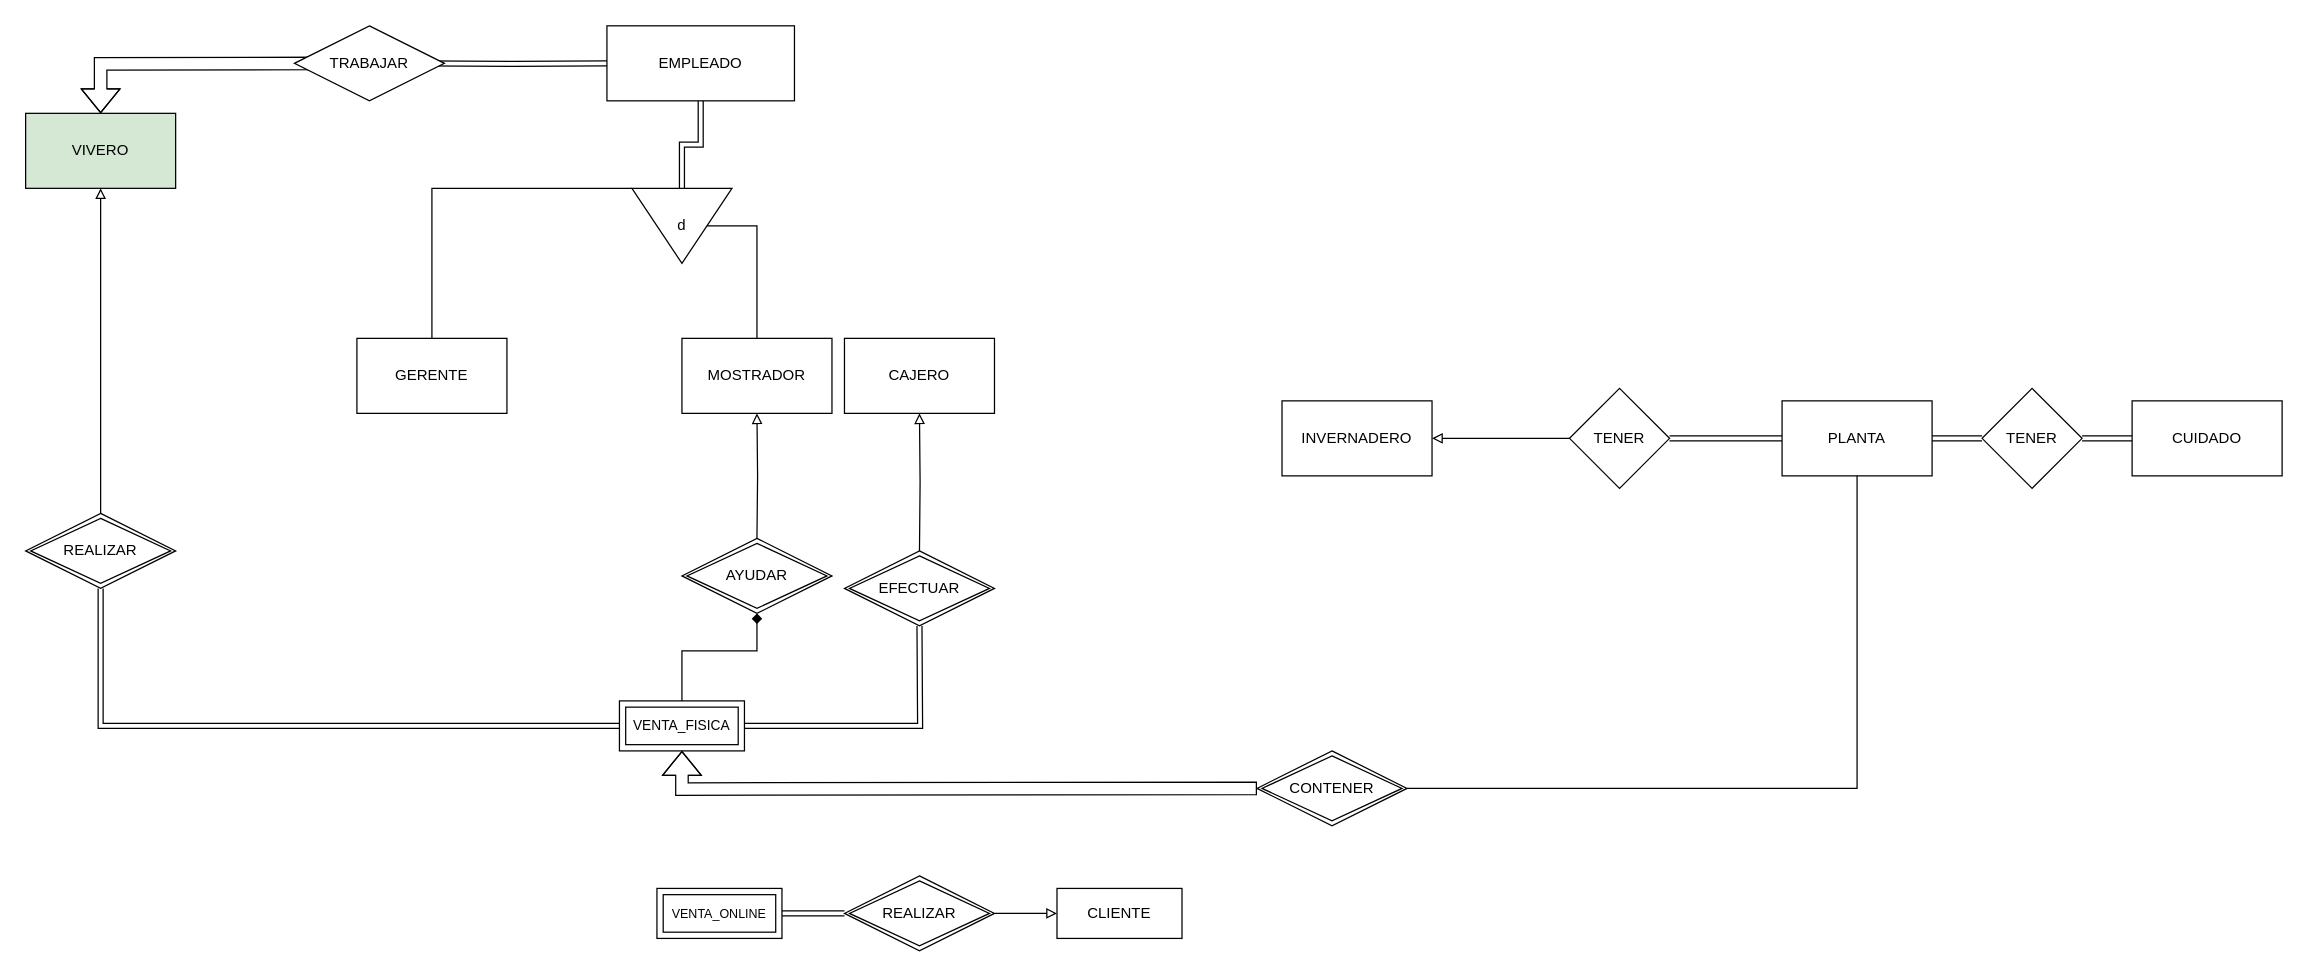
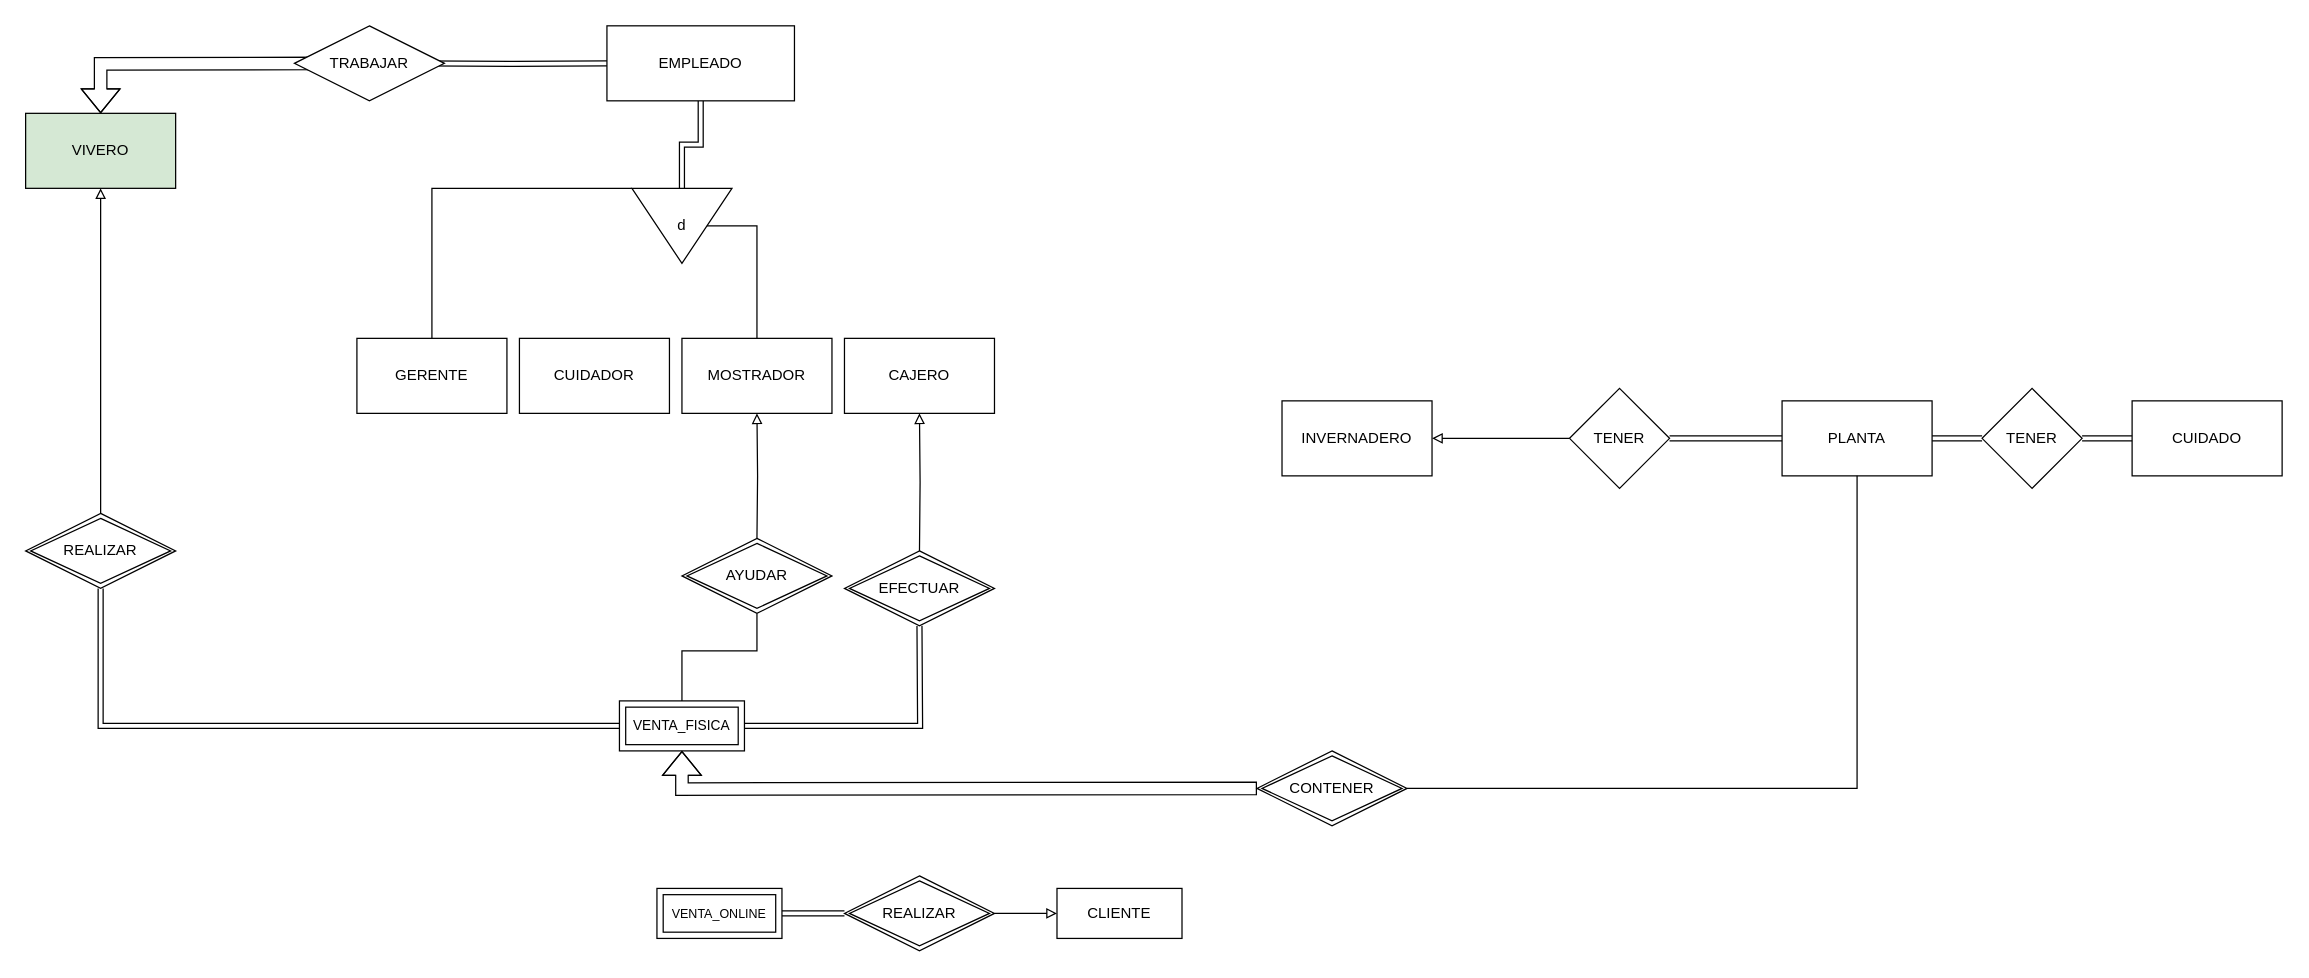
  <mxCell id="0" />
  <mxCell id="1" parent="0" />
  <mxCell id="2" value="&lt;div&gt;VIVERO&lt;/div&gt;" style="rounded=0;whiteSpace=wrap;html=1;fillColor=#d5e8d4;" vertex="1" parent="1"><mxGeometry x="20" y="90" width="120" height="60" as="geometry" /></mxCell>
  <mxCell id="3" value="" style="edgeStyle=orthogonalEdgeStyle;rounded=0;orthogonalLoop=1;jettySize=auto;html=1;shape=link;" edge="1" parent="1" source="4" target="6"><mxGeometry relative="1" as="geometry" /></mxCell>
  <mxCell id="4" value="EMPLEADO" style="rounded=0;whiteSpace=wrap;html=1;" vertex="1" parent="1"><mxGeometry x="485" y="20" width="150" height="60" as="geometry" /></mxCell>
  <mxCell id="5" value="PLANTA" style="rounded=0;whiteSpace=wrap;html=1;" vertex="1" parent="1"><mxGeometry x="1425" y="320" width="120" height="60" as="geometry" /></mxCell>
  <mxCell id="6" value="d" style="triangle;whiteSpace=wrap;html=1;rotation=90;gradientColor=none;horizontal=0;" vertex="1" parent="1"><mxGeometry x="515" y="140" width="60" height="80" as="geometry" /></mxCell>
  <mxCell id="7" value="&lt;div&gt;GERENTE&lt;/div&gt;" style="whiteSpace=wrap;html=1;fontSize=12;gradientColor=none;" vertex="1" parent="1"><mxGeometry x="285" y="270" width="120" height="60" as="geometry" /></mxCell>
+ <mxCell id="8" value="CUIDADOR" style="whiteSpace=wrap;html=1;fontSize=12;gradientColor=none;" vertex="1" parent="1"><mxGeometry x="415" y="270" width="120" height="60" as="geometry" /></mxCell>
  <mxCell id="9" value="MOSTRADOR" style="whiteSpace=wrap;html=1;fontSize=12;gradientColor=none;" vertex="1" parent="1"><mxGeometry x="545" y="270" width="120" height="60" as="geometry" /></mxCell>
  <mxCell id="10" value="CAJERO" style="whiteSpace=wrap;html=1;fontSize=12;gradientColor=none;" vertex="1" parent="1"><mxGeometry x="675" y="270" width="120" height="60" as="geometry" /></mxCell>
  <mxCell id="11" value="" style="endArrow=none;html=1;rounded=0;fontSize=12;exitX=0.5;exitY=0;exitDx=0;exitDy=0;entryX=0;entryY=1;entryDx=0;entryDy=0;entryPerimeter=0;" edge="1" parent="1" source="7" target="6"><mxGeometry width="50" height="50" relative="1" as="geometry"><mxPoint x="355" y="220" as="sourcePoint" /><mxPoint x="405" y="170" as="targetPoint" /><Array as="points"><mxPoint x="345" y="150" /></Array></mxGeometry></mxCell>
  <mxCell id="12" value="" style="endArrow=none;html=1;rounded=0;fontSize=12;exitX=0.5;exitY=0;exitDx=0;exitDy=0;entryX=0.5;entryY=0;entryDx=0;entryDy=0;" edge="1" parent="1" source="9" target="6"><mxGeometry width="50" height="50" relative="1" as="geometry"><mxPoint x="605" y="250" as="sourcePoint" /><mxPoint x="655" y="200" as="targetPoint" /><Array as="points"><mxPoint x="605" y="180" /></Array></mxGeometry></mxCell>
  <mxCell id="13" style="edgeStyle=orthogonalEdgeStyle;shape=flexArrow;rounded=0;orthogonalLoop=1;jettySize=auto;html=1;entryX=0.5;entryY=0;entryDx=0;entryDy=0;strokeWidth=1;fontSize=12;startArrow=none;startFill=0;endArrow=block;endFill=0;targetPerimeterSpacing=0;" edge="1" parent="1" target="2"><mxGeometry relative="1" as="geometry"><mxPoint x="255" y="50" as="sourcePoint" /></mxGeometry></mxCell>
  <mxCell id="14" style="edgeStyle=orthogonalEdgeStyle;shape=link;rounded=0;orthogonalLoop=1;jettySize=auto;html=1;entryX=0;entryY=0.5;entryDx=0;entryDy=0;strokeWidth=1;fontSize=12;startArrow=none;startFill=0;endArrow=block;endFill=0;targetPerimeterSpacing=0;" edge="1" parent="1" target="4"><mxGeometry relative="1" as="geometry"><mxPoint x="335" y="50" as="sourcePoint" /></mxGeometry></mxCell>
  <mxCell id="15" value="INVERNADERO" style="rounded=0;whiteSpace=wrap;html=1;fontSize=12;gradientColor=none;" vertex="1" parent="1"><mxGeometry x="1025" y="320" width="120" height="60" as="geometry" /></mxCell>
  <mxCell id="16" style="edgeStyle=orthogonalEdgeStyle;rounded=0;orthogonalLoop=1;jettySize=auto;html=1;entryX=1;entryY=0.5;entryDx=0;entryDy=0;strokeWidth=1;fontSize=12;startArrow=none;startFill=0;endArrow=block;endFill=0;targetPerimeterSpacing=0;" edge="1" parent="1" source="18" target="15"><mxGeometry relative="1" as="geometry" /></mxCell>
  <mxCell id="17" style="edgeStyle=orthogonalEdgeStyle;shape=link;rounded=0;orthogonalLoop=1;jettySize=auto;html=1;entryX=0;entryY=0.5;entryDx=0;entryDy=0;strokeWidth=1;fontSize=12;startArrow=none;startFill=0;endArrow=block;endFill=0;targetPerimeterSpacing=0;" edge="1" parent="1" source="18" target="5"><mxGeometry relative="1" as="geometry" /></mxCell>
  <mxCell id="18" value="&lt;div&gt;TENER&lt;/div&gt;" style="rhombus;whiteSpace=wrap;html=1;fontSize=12;gradientColor=none;" vertex="1" parent="1"><mxGeometry x="1255" y="310" width="80" height="80" as="geometry" /></mxCell>
  <mxCell id="19" value="CUIDADO" style="whiteSpace=wrap;html=1;fontSize=12;gradientColor=none;" vertex="1" parent="1"><mxGeometry x="1705" y="320" width="120" height="60" as="geometry" /></mxCell>
  <mxCell id="20" style="edgeStyle=orthogonalEdgeStyle;rounded=0;orthogonalLoop=1;jettySize=auto;html=1;strokeWidth=1;fontSize=12;startArrow=none;startFill=0;endArrow=block;endFill=0;targetPerimeterSpacing=0;shape=link;" edge="1" parent="1" source="22" target="19"><mxGeometry relative="1" as="geometry" /></mxCell>
  <mxCell id="21" style="edgeStyle=orthogonalEdgeStyle;rounded=0;orthogonalLoop=1;jettySize=auto;html=1;entryX=1;entryY=0.5;entryDx=0;entryDy=0;strokeWidth=1;fontSize=12;startArrow=none;startFill=0;endArrow=block;endFill=0;targetPerimeterSpacing=0;shape=link;" edge="1" parent="1" source="22" target="5"><mxGeometry relative="1" as="geometry" /></mxCell>
  <mxCell id="22" value="TENER" style="rhombus;whiteSpace=wrap;html=1;fontSize=12;gradientColor=none;" vertex="1" parent="1"><mxGeometry x="1585" y="310" width="80" height="80" as="geometry" /></mxCell>
  <mxCell id="23" style="edgeStyle=orthogonalEdgeStyle;shape=link;rounded=0;orthogonalLoop=1;jettySize=auto;html=1;strokeWidth=1;fontSize=12;startArrow=none;startFill=0;endArrow=block;endFill=0;targetPerimeterSpacing=0;exitX=1;exitY=0.5;exitDx=0;exitDy=0;" edge="1" parent="1" source="37"><mxGeometry relative="1" as="geometry"><mxPoint x="605" y="580" as="sourcePoint" /><mxPoint x="735" y="500" as="targetPoint" /></mxGeometry></mxCell>
  <mxCell id="24" style="edgeStyle=orthogonalEdgeStyle;rounded=0;orthogonalLoop=1;jettySize=auto;html=1;entryX=0.5;entryY=1;entryDx=0;entryDy=0;strokeWidth=1;fontSize=12;startArrow=none;startFill=0;endArrow=block;endFill=0;targetPerimeterSpacing=0;exitX=0.5;exitY=0;exitDx=0;exitDy=0;" edge="1" parent="1" target="10"><mxGeometry relative="1" as="geometry"><mxPoint x="735" y="440" as="sourcePoint" /></mxGeometry></mxCell>
  <mxCell id="25" style="edgeStyle=orthogonalEdgeStyle;rounded=0;orthogonalLoop=1;jettySize=auto;html=1;strokeWidth=1;fontSize=12;startArrow=none;startFill=0;endArrow=block;endFill=0;targetPerimeterSpacing=0;" edge="1" parent="1" target="9"><mxGeometry relative="1" as="geometry"><mxPoint x="605" y="430" as="sourcePoint" /></mxGeometry></mxCell>
  <mxCell id="26" style="edgeStyle=orthogonalEdgeStyle;rounded=0;orthogonalLoop=1;jettySize=auto;html=1;entryX=0.5;entryY=1;entryDx=0;entryDy=0;strokeWidth=1;fontSize=12;startArrow=none;startFill=0;endArrow=block;endFill=0;targetPerimeterSpacing=0;exitX=0.5;exitY=0;exitDx=0;exitDy=0;" edge="1" parent="1" source="28" target="2"><mxGeometry relative="1" as="geometry"><mxPoint x="80" y="400" as="sourcePoint" /></mxGeometry></mxCell>
  <mxCell id="27" style="edgeStyle=orthogonalEdgeStyle;shape=link;rounded=0;orthogonalLoop=1;jettySize=auto;html=1;entryX=0;entryY=0.5;entryDx=0;entryDy=0;strokeWidth=1;fontSize=12;startArrow=none;startFill=0;endArrow=block;endFill=0;targetPerimeterSpacing=0;" edge="1" parent="1" source="28" target="37"><mxGeometry relative="1" as="geometry"><mxPoint x="80" y="480" as="sourcePoint" /><mxPoint x="485" y="580" as="targetPoint" /><Array as="points"><mxPoint x="80" y="580" /></Array></mxGeometry></mxCell>
  <mxCell id="28" value="REALIZAR" style="shape=rhombus;double=1;perimeter=rhombusPerimeter;whiteSpace=wrap;html=1;align=center;fontSize=12;fillColor=default;gradientColor=none;" vertex="1" parent="1"><mxGeometry x="20" y="410" width="120" height="60" as="geometry" /></mxCell>
  <mxCell id="29" value="TRABAJAR" style="shape=rhombus;perimeter=rhombusPerimeter;whiteSpace=wrap;html=1;align=center;fontSize=12;fillColor=default;gradientColor=none;" vertex="1" parent="1"><mxGeometry x="235" y="20" width="120" height="60" as="geometry" /></mxCell>
  <mxCell id="30" value="AYUDAR" style="shape=rhombus;double=1;perimeter=rhombusPerimeter;whiteSpace=wrap;html=1;align=center;fontSize=12;fillColor=default;gradientColor=none;" vertex="1" parent="1"><mxGeometry x="545" y="430" width="120" height="60" as="geometry" /></mxCell>
  <mxCell id="31" value="EFECTUAR" style="shape=rhombus;double=1;perimeter=rhombusPerimeter;whiteSpace=wrap;html=1;align=center;fontSize=12;fillColor=default;gradientColor=none;" vertex="1" parent="1"><mxGeometry x="675" y="440" width="120" height="60" as="geometry" /></mxCell>
  <mxCell id="32" value="&lt;font style=&quot;font-size: 10px;&quot;&gt;VENTA_ONLINE&lt;/font&gt;" style="shape=ext;margin=3;double=1;whiteSpace=wrap;html=1;align=center;fontSize=12;fillColor=default;gradientColor=none;" vertex="1" parent="1"><mxGeometry x="525" y="710" width="100" height="40" as="geometry" /></mxCell>
  <mxCell id="33" style="edgeStyle=orthogonalEdgeStyle;rounded=0;orthogonalLoop=1;jettySize=auto;html=1;entryX=1;entryY=0.5;entryDx=0;entryDy=0;strokeWidth=1;fontSize=12;startArrow=none;startFill=0;endArrow=block;endFill=0;targetPerimeterSpacing=0;shape=link;" edge="1" parent="1" source="35" target="32"><mxGeometry relative="1" as="geometry" /></mxCell>
  <mxCell id="34" style="edgeStyle=orthogonalEdgeStyle;rounded=0;orthogonalLoop=1;jettySize=auto;html=1;strokeWidth=1;fontSize=12;startArrow=none;startFill=0;endArrow=block;endFill=0;targetPerimeterSpacing=0;" edge="1" parent="1" source="35" target="36"><mxGeometry relative="1" as="geometry" /></mxCell>
  <mxCell id="35" value="&lt;div style=&quot;font-size: 12px;&quot;&gt;REALIZAR&lt;br&gt;&lt;/div&gt;" style="shape=rhombus;double=1;perimeter=rhombusPerimeter;whiteSpace=wrap;html=1;align=center;fontSize=10;fillColor=default;gradientColor=none;" vertex="1" parent="1"><mxGeometry x="675" y="700" width="120" height="60" as="geometry" /></mxCell>
  <mxCell id="36" value="CLIENTE" style="whiteSpace=wrap;html=1;align=center;fontSize=12;fillColor=default;gradientColor=none;" vertex="1" parent="1"><mxGeometry x="845" y="710" width="100" height="40" as="geometry" /></mxCell>
  <mxCell id="37" value="&lt;font style=&quot;font-size: 11px;&quot;&gt;VENTA_FISICA&lt;/font&gt;" style="shape=ext;margin=3;double=1;whiteSpace=wrap;html=1;align=center;fontSize=12;fillColor=default;gradientColor=none;" vertex="1" parent="1"><mxGeometry x="495" y="560" width="100" height="40" as="geometry" /></mxCell>
  <mxCell id="38" style="edgeStyle=orthogonalEdgeStyle;rounded=0;orthogonalLoop=1;jettySize=auto;html=1;entryX=0.5;entryY=1;entryDx=0;entryDy=0;strokeWidth=1;fontSize=11;startArrow=none;startFill=0;endArrow=block;endFill=0;targetPerimeterSpacing=0;shape=flexArrow;" edge="1" parent="1" target="37"><mxGeometry relative="1" as="geometry"><mxPoint x="1005" y="630" as="sourcePoint" /></mxGeometry></mxCell>
  <mxCell id="39" value="CONTENER" style="shape=rhombus;double=1;perimeter=rhombusPerimeter;whiteSpace=wrap;html=1;align=center;fontSize=12;fillColor=default;gradientColor=none;" vertex="1" parent="1"><mxGeometry x="1005" y="600" width="120" height="60" as="geometry" /></mxCell>
- <mxCell id="40" value="" style="endArrow=diamond;html=1;rounded=0;strokeWidth=1;fontSize=12;targetPerimeterSpacing=0;entryX=0.5;entryY=1;entryDx=0;entryDy=0;exitX=0.5;exitY=0;exitDx=0;exitDy=0;" edge="1" parent="1" source="37" target="30"><mxGeometry relative="1" as="geometry"><mxPoint x="555" y="570" as="sourcePoint" /><mxPoint x="715" y="570" as="targetPoint" /><Array as="points"><mxPoint x="545" y="520" /><mxPoint x="605" y="520" /></Array></mxGeometry></mxCell>
+ <mxCell id="40" value="" style="endArrow=none;html=1;rounded=0;strokeWidth=1;fontSize=12;targetPerimeterSpacing=0;entryX=0.5;entryY=1;entryDx=0;entryDy=0;exitX=0.5;exitY=0;exitDx=0;exitDy=0;" edge="1" parent="1" source="37" target="30"><mxGeometry relative="1" as="geometry"><mxPoint x="555" y="570" as="sourcePoint" /><mxPoint x="715" y="570" as="targetPoint" /><Array as="points"><mxPoint x="545" y="520" /><mxPoint x="605" y="520" /></Array></mxGeometry></mxCell>
  <mxCell id="41" value="" style="endArrow=none;html=1;rounded=0;strokeWidth=1;fontSize=12;targetPerimeterSpacing=0;entryX=0.5;entryY=1;entryDx=0;entryDy=0;exitX=1;exitY=0.5;exitDx=0;exitDy=0;" edge="1" parent="1" source="39" target="5"><mxGeometry relative="1" as="geometry"><mxPoint x="1215" y="629.5" as="sourcePoint" /><mxPoint x="1375" y="629.5" as="targetPoint" /><Array as="points"><mxPoint x="1485" y="630" /></Array></mxGeometry></mxCell>
